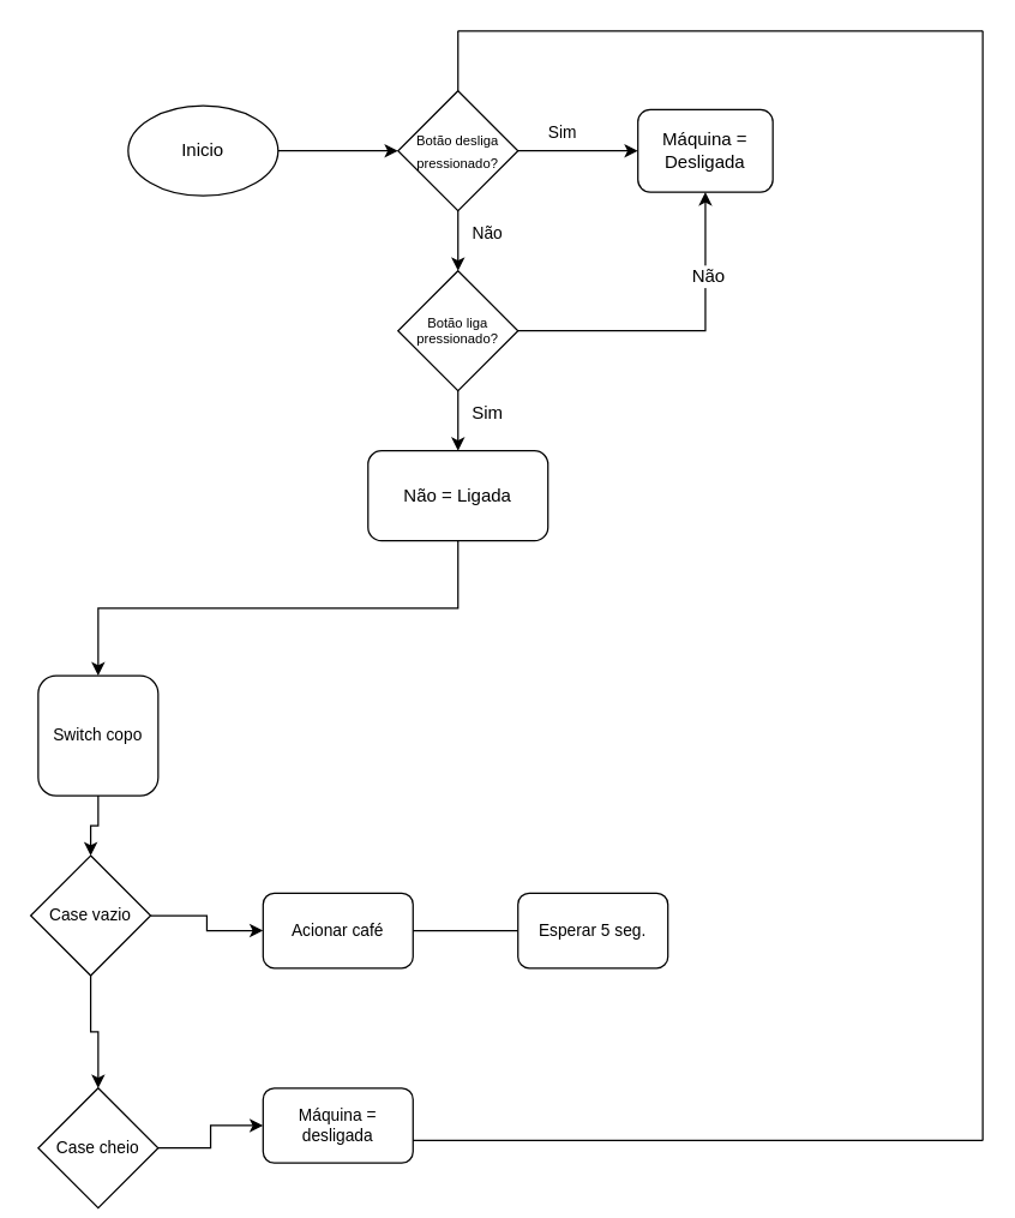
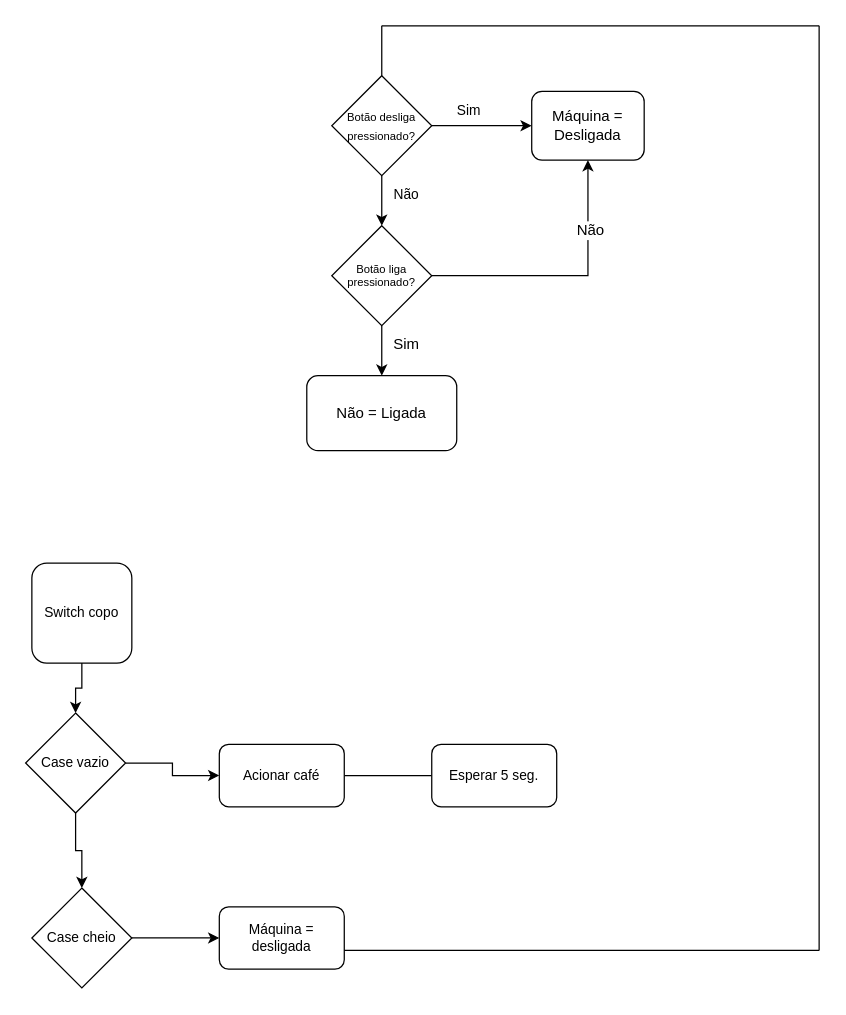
  <mxCell id="0" />
  <mxCell id="1" parent="0" />
- <mxCell id="2" style="edgeStyle=orthogonalEdgeStyle;rounded=0;orthogonalLoop=1;jettySize=auto;html=1;exitX=1;exitY=0.5;exitDx=0;exitDy=0;entryX=0;entryY=0.5;entryDx=0;entryDy=0;fontSize=10;" parent="1" source="3" target="7" edge="1"><mxGeometry relative="1" as="geometry" /></mxCell>
- <mxCell id="3" value="Inicio" style="ellipse;whiteSpace=wrap;html=1;" parent="1" vertex="1"><mxGeometry x="85" y="70" width="100" height="60" as="geometry" /></mxCell>
  <mxCell id="4" value="Máquina = Desligada" style="rounded=1;whiteSpace=wrap;html=1;" parent="1" vertex="1"><mxGeometry x="425" y="72.5" width="90" height="55" as="geometry" /></mxCell>
  <mxCell id="5" style="edgeStyle=orthogonalEdgeStyle;rounded=0;orthogonalLoop=1;jettySize=auto;html=1;exitX=1;exitY=0.5;exitDx=0;exitDy=0;entryX=0;entryY=0.5;entryDx=0;entryDy=0;fontSize=9;" parent="1" source="7" target="4" edge="1"><mxGeometry relative="1" as="geometry" /></mxCell>
  <mxCell id="6" style="edgeStyle=orthogonalEdgeStyle;rounded=0;orthogonalLoop=1;jettySize=auto;html=1;exitX=0.5;exitY=1;exitDx=0;exitDy=0;entryX=0.5;entryY=0;entryDx=0;entryDy=0;fontSize=9;" parent="1" source="7" target="12" edge="1"><mxGeometry relative="1" as="geometry" /></mxCell>
  <mxCell id="7" value="&lt;font style=&quot;font-size: 9px;&quot;&gt;Botão desliga pressionado?&lt;/font&gt;" style="rhombus;whiteSpace=wrap;html=1;" parent="1" vertex="1"><mxGeometry x="265" y="60" width="80" height="80" as="geometry" /></mxCell>
  <mxCell id="8" value="&lt;font style=&quot;font-size: 11px;&quot;&gt;Sim&lt;/font&gt;" style="text;html=1;strokeColor=none;fillColor=none;align=center;verticalAlign=middle;whiteSpace=wrap;rounded=0;fontSize=9;" parent="1" vertex="1"><mxGeometry x="345" y="72.5" width="60" height="30" as="geometry" /></mxCell>
  <mxCell id="9" style="edgeStyle=orthogonalEdgeStyle;rounded=0;orthogonalLoop=1;jettySize=auto;html=1;exitX=0.5;exitY=1;exitDx=0;exitDy=0;entryX=0.5;entryY=0;entryDx=0;entryDy=0;fontSize=12;" parent="1" source="12" target="14" edge="1"><mxGeometry relative="1" as="geometry" /></mxCell>
  <mxCell id="10" style="edgeStyle=orthogonalEdgeStyle;rounded=0;orthogonalLoop=1;jettySize=auto;html=1;exitX=1;exitY=0.5;exitDx=0;exitDy=0;fontSize=12;" parent="1" source="12" target="4" edge="1"><mxGeometry relative="1" as="geometry" /></mxCell>
  <mxCell id="11" value="Não" style="edgeLabel;html=1;align=center;verticalAlign=middle;resizable=0;points=[];fontSize=12;" parent="10" vertex="1" connectable="0"><mxGeometry x="0.493" y="-1" relative="1" as="geometry"><mxPoint as="offset" /></mxGeometry></mxCell>
  <mxCell id="12" value="Botão liga pressionado?" style="rhombus;whiteSpace=wrap;html=1;fontSize=9;" parent="1" vertex="1"><mxGeometry x="265" y="180" width="80" height="80" as="geometry" /></mxCell>
- <mxCell id="13" style="edgeStyle=orthogonalEdgeStyle;rounded=0;orthogonalLoop=1;jettySize=auto;html=1;exitX=0.5;exitY=1;exitDx=0;exitDy=0;entryX=0.5;entryY=0;entryDx=0;entryDy=0;fontSize=11;" parent="1" source="14" target="18" edge="1"><mxGeometry relative="1" as="geometry" /></mxCell>
  <mxCell id="14" value="&lt;font style=&quot;font-size: 12px;&quot;&gt;Não = Ligada&lt;/font&gt;" style="rounded=1;whiteSpace=wrap;html=1;fontSize=9;" parent="1" vertex="1"><mxGeometry x="245" y="300" width="120" height="60" as="geometry" /></mxCell>
  <mxCell id="15" value="Sim" style="text;html=1;strokeColor=none;fillColor=none;align=center;verticalAlign=middle;whiteSpace=wrap;rounded=0;fontSize=12;" parent="1" vertex="1"><mxGeometry x="295" y="260" width="60" height="30" as="geometry" /></mxCell>
  <mxCell id="16" value="Não" style="text;html=1;strokeColor=none;fillColor=none;align=center;verticalAlign=middle;whiteSpace=wrap;rounded=0;fontSize=11;" parent="1" vertex="1"><mxGeometry x="295" y="140" width="60" height="30" as="geometry" /></mxCell>
  <mxCell id="17" style="edgeStyle=orthogonalEdgeStyle;rounded=0;orthogonalLoop=1;jettySize=auto;html=1;exitX=0.5;exitY=1;exitDx=0;exitDy=0;entryX=0.5;entryY=0;entryDx=0;entryDy=0;fontSize=11;" parent="1" source="18" target="21" edge="1"><mxGeometry relative="1" as="geometry" /></mxCell>
  <mxCell id="18" value="Switch copo" style="rounded=1;whiteSpace=wrap;html=1;fontSize=11;" parent="1" vertex="1"><mxGeometry x="25" y="450" width="80" height="80" as="geometry" /></mxCell>
  <mxCell id="19" style="edgeStyle=orthogonalEdgeStyle;rounded=0;orthogonalLoop=1;jettySize=auto;html=1;exitX=1;exitY=0.5;exitDx=0;exitDy=0;entryX=0;entryY=0.5;entryDx=0;entryDy=0;fontSize=11;" parent="1" source="21" target="23" edge="1"><mxGeometry relative="1" as="geometry" /></mxCell>
  <mxCell id="20" style="edgeStyle=orthogonalEdgeStyle;rounded=0;orthogonalLoop=1;jettySize=auto;html=1;exitX=0.5;exitY=1;exitDx=0;exitDy=0;entryX=0.5;entryY=0;entryDx=0;entryDy=0;fontSize=11;" parent="1" source="21" target="26" edge="1"><mxGeometry relative="1" as="geometry" /></mxCell>
  <mxCell id="21" value="Case vazio" style="rhombus;whiteSpace=wrap;html=1;fontSize=11;" parent="1" vertex="1"><mxGeometry x="20" y="570" width="80" height="80" as="geometry" /></mxCell>
  <mxCell id="22" style="edgeStyle=orthogonalEdgeStyle;rounded=0;orthogonalLoop=1;jettySize=auto;html=1;exitX=1;exitY=0.5;exitDx=0;exitDy=0;fontSize=11;endArrow=none;" parent="1" source="23" target="24" edge="1"><mxGeometry relative="1" as="geometry" /></mxCell>
  <mxCell id="23" value="Acionar café" style="rounded=1;whiteSpace=wrap;html=1;fontSize=11;" parent="1" vertex="1"><mxGeometry x="175" y="595" width="100" height="50" as="geometry" /></mxCell>
  <mxCell id="24" value="Esperar 5 seg." style="rounded=1;whiteSpace=wrap;html=1;fontSize=11;" parent="1" vertex="1"><mxGeometry x="345" y="595" width="100" height="50" as="geometry" /></mxCell>
  <mxCell id="25" style="edgeStyle=orthogonalEdgeStyle;rounded=0;orthogonalLoop=1;jettySize=auto;html=1;exitX=1;exitY=0.5;exitDx=0;exitDy=0;fontSize=11;" parent="1" source="26" target="27" edge="1"><mxGeometry relative="1" as="geometry" /></mxCell>
- <mxCell id="26" value="Case cheio" style="rhombus;whiteSpace=wrap;html=1;fontSize=11;" parent="1" vertex="1"><mxGeometry x="25" y="725" width="80" height="80" as="geometry" /></mxCell>
+ <mxCell id="26" value="Case cheio" style="rhombus;whiteSpace=wrap;html=1;fontSize=11;" parent="1" vertex="1"><mxGeometry x="25" y="710" width="80" height="80" as="geometry" /></mxCell>
  <mxCell id="27" value="Máquina = desligada" style="rounded=1;whiteSpace=wrap;html=1;fontSize=11;" parent="1" vertex="1"><mxGeometry x="175" y="725" width="100" height="50" as="geometry" /></mxCell>
  <mxCell id="28" value="" style="endArrow=none;html=1;rounded=0;fontSize=11;" parent="1" edge="1"><mxGeometry width="50" height="50" relative="1" as="geometry"><mxPoint x="655" y="760" as="sourcePoint" /><mxPoint x="655" y="20" as="targetPoint" /></mxGeometry></mxCell>
  <mxCell id="29" value="" style="endArrow=none;html=1;rounded=0;fontSize=11;" parent="1" edge="1"><mxGeometry width="50" height="50" relative="1" as="geometry"><mxPoint x="275" y="760" as="sourcePoint" /><mxPoint x="655" y="760" as="targetPoint" /></mxGeometry></mxCell>
  <mxCell id="30" value="" style="endArrow=none;html=1;rounded=0;" edge="1" parent="1"><mxGeometry width="50" height="50" relative="1" as="geometry"><mxPoint x="305" y="60" as="sourcePoint" /><mxPoint x="305" y="20" as="targetPoint" /></mxGeometry></mxCell>
  <mxCell id="31" value="" style="endArrow=none;html=1;rounded=0;" edge="1" parent="1"><mxGeometry width="50" height="50" relative="1" as="geometry"><mxPoint x="305" y="20" as="sourcePoint" /><mxPoint x="655" y="20" as="targetPoint" /></mxGeometry></mxCell>
